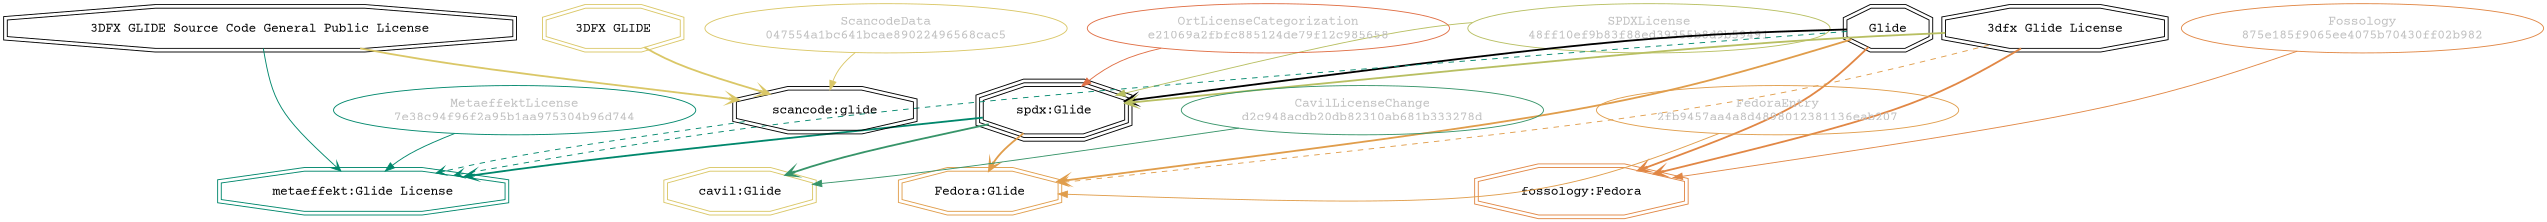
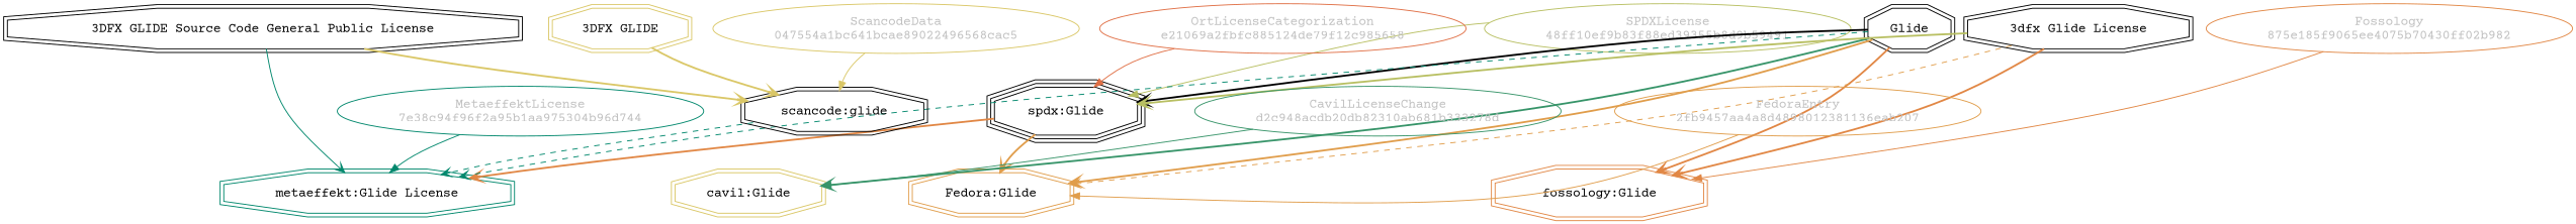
  strict digraph {
    fontname="Courier Prime"
    splines=curved
    node [fontname="Courier Prime" shape=doubleoctagon]
    edge [color="#00876c" fontname="Courier Prime" weight=0.5 arrowhead=vee style=bold]
    n1 [color="#b8bf62" fillcolor="beige;1" fontcolor=gray label="SPDXLicense\n48ff10ef9b83f88ed39355b8d9b59491" shape=ellipse]
    n2 [label="spdx:Glide" shape=tripleoctagon]
    n3 [color="#e09d4b" label="Fedora:Glide"]
    n4 [color="#00876c" label="metaeffekt:Glide License"]
    n5 [label=Glide]
-   n6 [color="#e18745" label="fossology:Fedora"]
+   n6 [color="#e18745" label="fossology:Glide"]
    n7 [color="#dac767" label="cavil:Glide"]
    n8 [label="scancode:glide"]
    n9 [label="3dfx Glide License"]
    n10 [color="#e09d4b" fillcolor="beige;1" fontcolor=gray label="FedoraEntry\n2fb9457aa4a8d4898012381136eab207" shape=ellipse]
    n11 [color="#dac767" fillcolor="beige;1" fontcolor=gray label="ScancodeData\n047554a1bc641bcae89022496568cac5" shape=ellipse]
    n12 [color="#dac767" label="3DFX GLIDE"]
    n13 [label="3DFX GLIDE Source Code General Public License"]
    n14 [color="#e18745" fillcolor="beige;1" fontcolor=gray label="Fossology\n875e185f9065ee4075b70430ff02b982" shape=ellipse]
    n15 [color="#e06f45" fillcolor="beige;1" fontcolor=gray label="OrtLicenseCategorization\ne21069a2fbfc885124de79f12c985658" shape=ellipse]
    n16 [color="#379469" fillcolor="beige;1" fontcolor=gray label="CavilLicenseChange\nd2c948acdb20db82310ab681b333278d" shape=ellipse]
    n17 [color="#00876c" fillcolor="beige;1" fontcolor=gray label="MetaeffektLicense\n7e38c94f96f2a95b1aa975304b96d744" shape=ellipse]
    n1 -> n2 [color="#b8bf62" arrowhead="" style=""]
    n2 -> n3 [color="#e09d4b" weight=0.7]
-   n2 -> n4 [weight=0.7]
+   n2 -> n4 [color="#e18745" weight=0.7]
    n5 -> n2 [weight=0.7 color=""]
    n5 -> n3 [color="#e09d4b" weight=0.7]
    n5 -> n4 [style=dashed]
    n5 -> n6 [color="#e18745" weight=0.7]
-   n2 -> n7 [color="#379469" weight=0.7]
+   n5 -> n7 [color="#379469" weight=0.7]
    n8 -> n4 [style=dashed]
    n9 -> n2 [color="#b8bf62" weight=0.7]
    n9 -> n3 [color="#e09d4b" style=dashed]
    n9 -> n6 [color="#e18745" weight=0.7]
    n10 -> n3 [color="#e09d4b" arrowhead="" style=""]
    n11 -> n8 [color="#dac767" arrowhead="" style=""]
    n12 -> n8 [color="#dac767" weight=0.7]
    n13 -> n4 [style=solid]
    n13 -> n8 [color="#dac767" weight=0.7]
    n14 -> n6 [color="#e18745" arrowhead="" style=""]
    n15 -> n2 [color="#e06f45" arrowhead="" style=""]
    n16 -> n7 [color="#379469" arrowhead="" style=""]
    n17 -> n4 [arrowhead="" style=""]
  }
